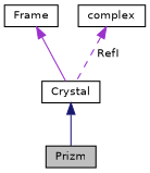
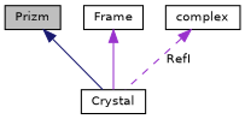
  digraph {
    node [color=black fillcolor=white fontname=Helvetica fontsize=10 shape=record style=filled]
    edge [color=darkorchid3 dir=back fontname=Helvetica fontsize=10 labelfontname=Helvetica labelfontsize=10 style=solid]
    n1 [fillcolor=grey75 fontcolor=black height=0.2 label=Prizm width=0.4]
    n2 [height=0.2 label=Crystal width=0.4]
    n3 [height=0.2 label=Frame width=0.4]
    n4 [height=0.2 label=complex width=0.4]
-   n2 -> n1 [color=midnightblue]
+   n1 -> n2 [color=midnightblue]
    n3 -> n2
    n4 -> n2 [label=" RefI" style=dashed]
  }
